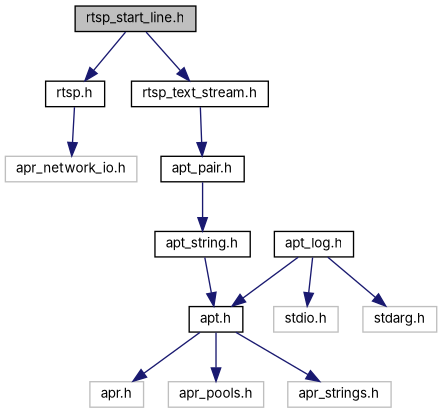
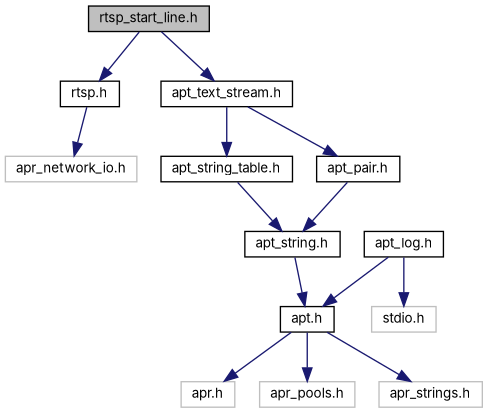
  digraph {
    fontname=Inter
    node [color=black fillcolor=white fontname=Inter fontsize=10 shape=record style=filled]
    edge [color=midnightblue fontname=Inter fontsize=10 labelfontname=Helvetica labelfontsize=10 style=solid]
    n1 [fillcolor=grey75 fontcolor=black height=0.2 label="rtsp_start_line.h" width=0.4]
    n2 [height=0.2 label="rtsp.h" width=0.4]
-   n3 [height=0.2 label="rtsp_text_stream.h" width=0.4]
+   n3 [height=0.2 label="apt_text_stream.h" width=0.4]
    n4 [color=grey75 height=0.2 label="apr_network_io.h" width=0.4]
+   n5 [height=0.2 label="apt_string_table.h" width=0.4]
    n6 [height=0.2 label="apt_pair.h" width=0.4]
    n7 [height=0.2 label="apt.h" width=0.4]
    n8 [color=grey75 height=0.2 label="apr.h" width=0.4]
    n9 [color=grey75 height=0.2 label="apr_pools.h" width=0.4]
    n10 [color=grey75 height=0.2 label="apr_strings.h" width=0.4]
    n11 [height=0.2 label="apt_log.h" width=0.4]
    n12 [color=grey75 height=0.2 label="stdio.h" width=0.4]
-   n13 [color=grey75 height=0.2 label="stdarg.h" width=0.4]
    n14 [height=0.2 label="apt_string.h" width=0.4]
    n1 -> n2
    n1 -> n3
    n2 -> n4
+   n3 -> n5
    n3 -> n6
+   n5 -> n14
    n6 -> n14
    n7 -> n8
    n7 -> n9
    n7 -> n10
    n11 -> n7
    n11 -> n12
-   n11 -> n13
    n14 -> n7
  }
